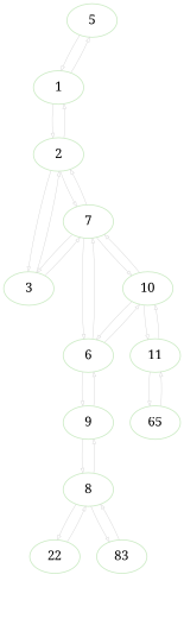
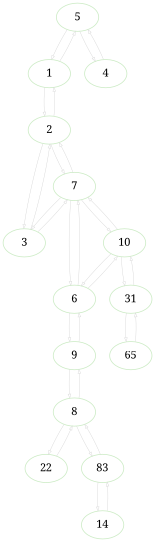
  digraph {
    fontname="Noto Serif"
    fontsize=12
    node [color="/pastel16/3" fontname="Noto Serif" penwidth=1]
    edge [arrowhead=empty arrowsize=0.5 color=lightgrey fontname="Noto Serif" fontsize=10 penwidth=0.5]
    n1 [label=5]
    n2 [label=1]
+   n3 [label=4]
    n4 [label=2]
    n5 [label=3]
    n6 [label=7]
    n7 [label=6]
    n8 [label=10]
    n9 [label=9]
-   n10 [label=11]
+   n10 [label=31]
    n11 [label=8]
    n12 [label=22]
    n13 [label=83]
    n14 [label=65]
+   n15 [label=14]
    n1 -> n2
+   n1 -> n3
    n2 -> n1
    n2 -> n4
+   n3 -> n1
    n4 -> n2
    n4 -> n5
    n4 -> n6
    n5 -> n4
    n5 -> n6
    n6 -> n4
    n6 -> n5
    n6 -> n7
    n6 -> n8
    n7 -> n6
    n7 -> n8
    n7 -> n9
    n8 -> n6
    n8 -> n7
    n8 -> n10
    n9 -> n7
    n9 -> n11
    n10 -> n8
    n10 -> n14
    n11 -> n9
    n11 -> n12
    n11 -> n13
    n12 -> n11
    n13 -> n11
+   n13 -> n15
    n14 -> n10
+   n15 -> n13
  }
